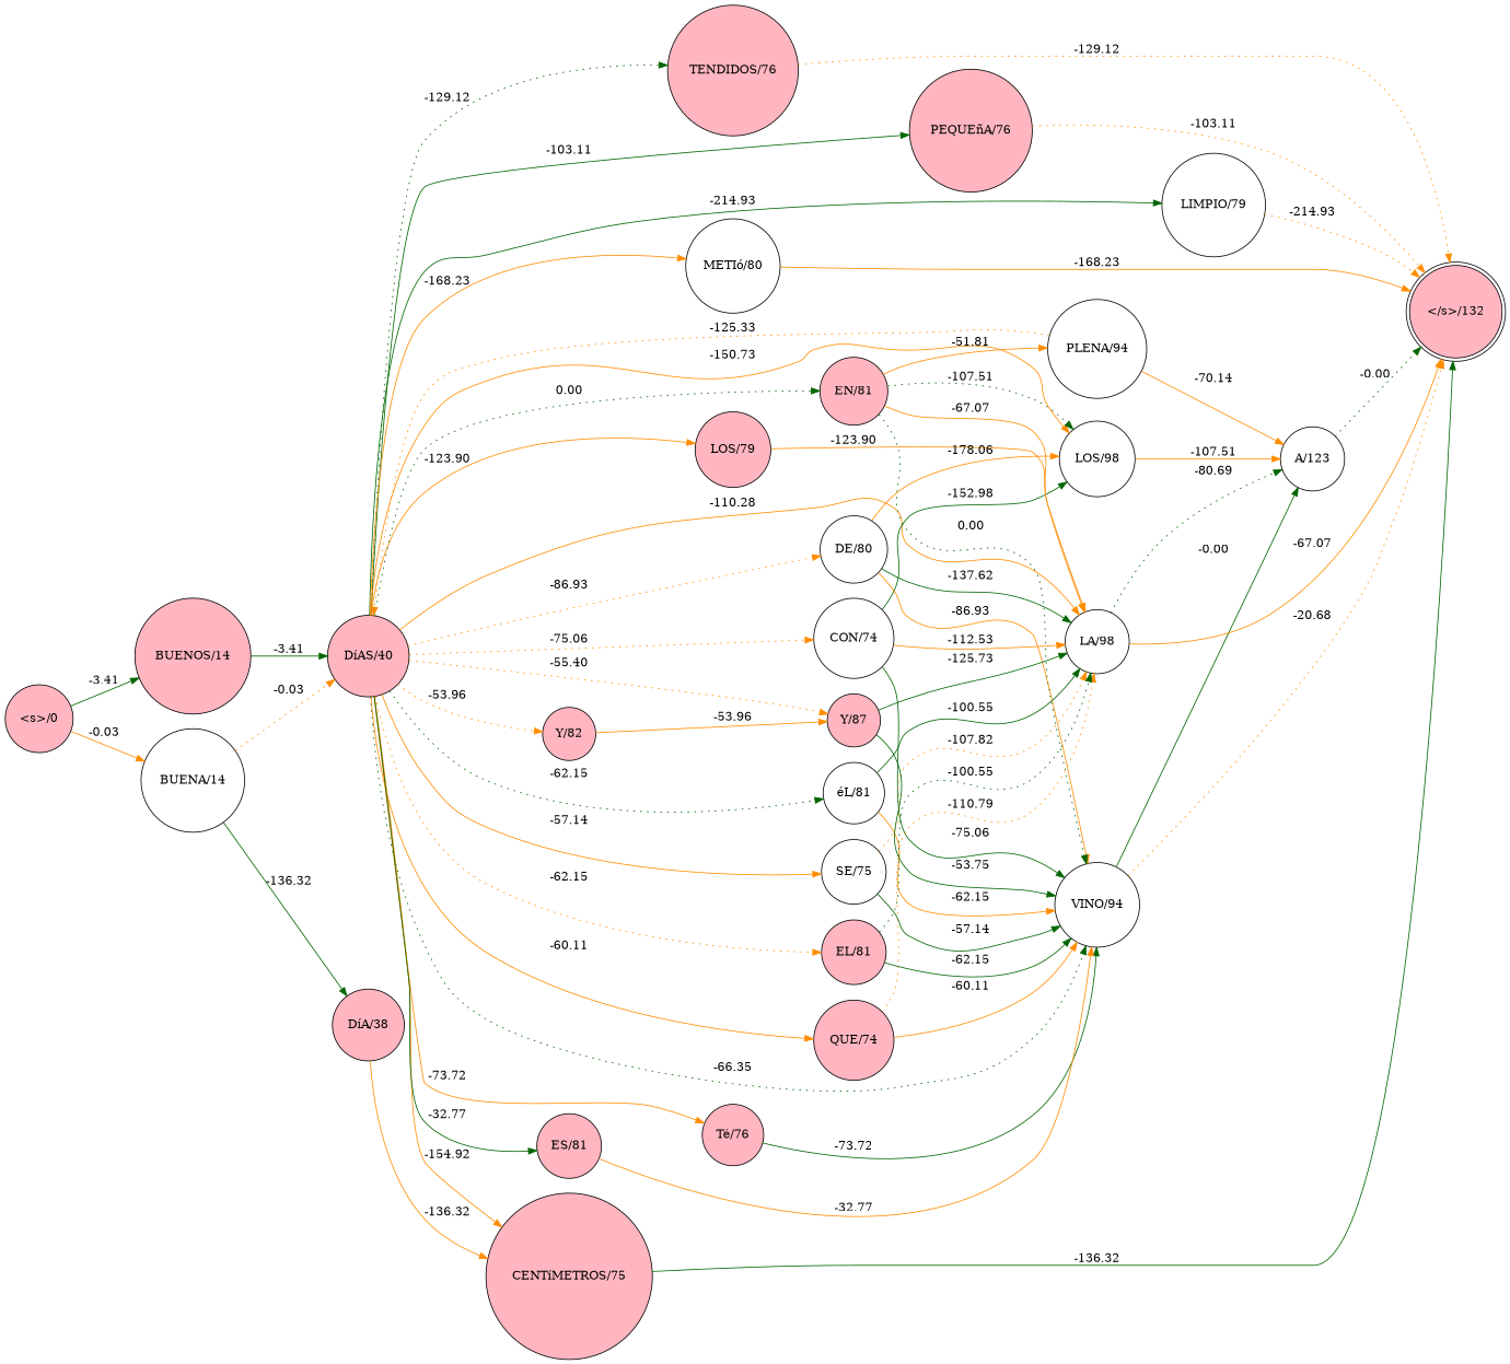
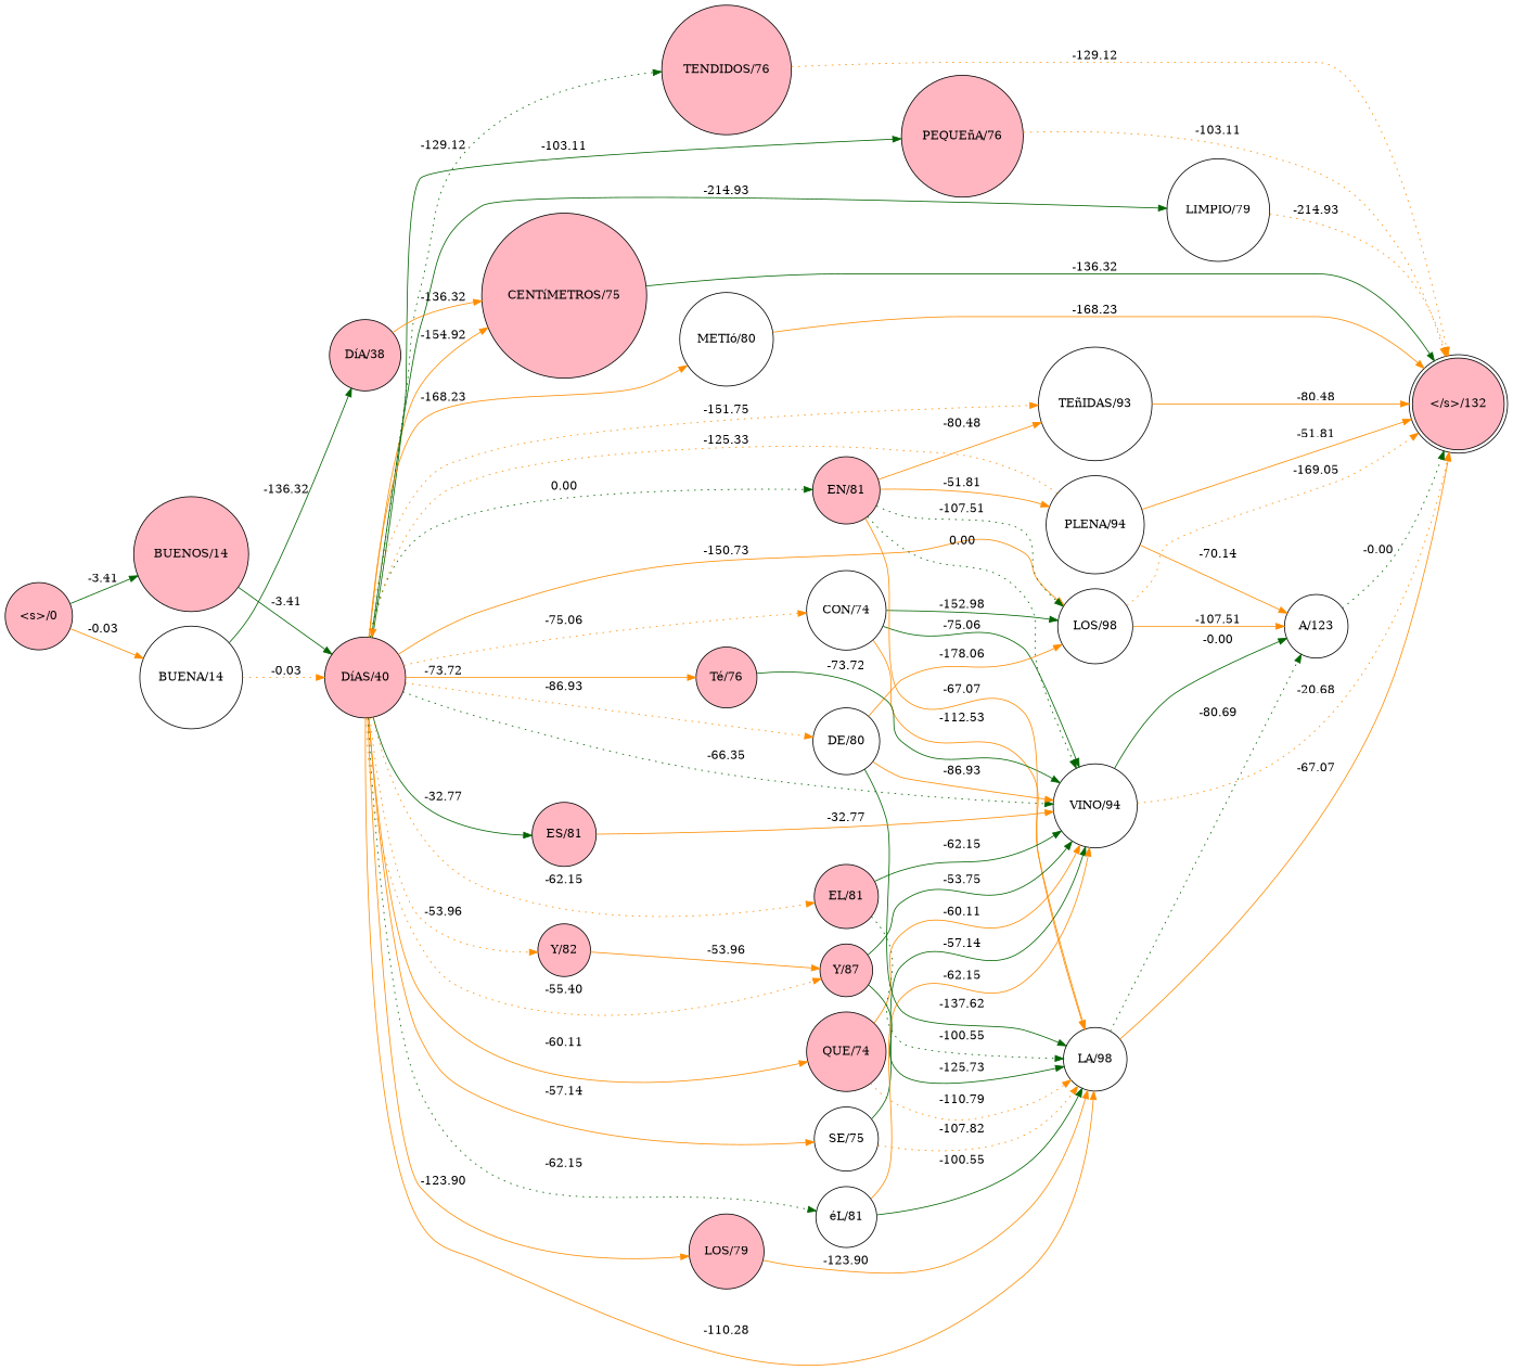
  digraph {
    rankdir=LR
    node [fillcolor=lightpink shape=circle style=filled]
    edge [color=darkorange style=solid]
    "<s>/0"
    "BUENOS/14"
    "BUENA/14" [fillcolor=white]
    "DíAS/40"
    "DíA/38"
    "CENTíMETROS/75"
    "CON/74" [fillcolor=white]
    "QUE/74"
    "SE/75" [fillcolor=white]
    "TENDIDOS/76"
    "PEQUEñA/76"
    "Té/76"
    "LIMPIO/79" [fillcolor=white]
    "LOS/79"
    "METIó/80" [fillcolor=white]
    "DE/80" [fillcolor=white]
    "éL/81" [fillcolor=white]
    "EN/81"
    "ES/81"
    "EL/81"
    "Y/82"
    "Y/87"
+   "TEñIDAS/93" [fillcolor=white]
    "VINO/94" [fillcolor=white]
    "LOS/98" [fillcolor=white]
    "LA/98" [fillcolor=white]
    "</s>/132" [shape=doublecircle]
    "PLENA/94" [fillcolor=white]
    "A/123" [fillcolor=white]
    "<s>/0" -> "BUENOS/14" [color=darkgreen label=-3.41]
    "<s>/0" -> "BUENA/14" [label=-0.03]
    "BUENOS/14" -> "DíAS/40" [color=darkgreen label=-3.41]
    "BUENA/14" -> "DíAS/40" [label=-0.03 style=dotted]
    "BUENA/14" -> "DíA/38" [color=darkgreen label=-136.32]
    "DíAS/40" -> "CENTíMETROS/75" [label=-154.92]
    "DíAS/40" -> "CON/74" [label=-75.06 style=dotted]
    "DíAS/40" -> "QUE/74" [label=-60.11]
    "DíAS/40" -> "SE/75" [label=-57.14]
    "DíAS/40" -> "TENDIDOS/76" [color=darkgreen label=-129.12 style=dotted]
    "DíAS/40" -> "PEQUEñA/76" [color=darkgreen label=-103.11]
    "DíAS/40" -> "Té/76" [label=-73.72]
    "DíAS/40" -> "LIMPIO/79" [color=darkgreen label=-214.93]
    "DíAS/40" -> "LOS/79" [label=-123.90]
    "DíAS/40" -> "METIó/80" [label=-168.23]
    "DíAS/40" -> "DE/80" [label=-86.93 style=dotted]
    "DíAS/40" -> "éL/81" [color=darkgreen label=-62.15 style=dotted]
    "DíAS/40" -> "EN/81" [color=darkgreen label=0.00 style=dotted]
    "DíAS/40" -> "ES/81" [color=darkgreen label=-32.77]
    "DíAS/40" -> "EL/81" [label=-62.15 style=dotted]
    "DíAS/40" -> "Y/82" [label=-53.96 style=dotted]
    "DíAS/40" -> "Y/87" [label=-55.40 style=dotted]
+   "DíAS/40" -> "TEñIDAS/93" [label=-151.75 style=dotted]
    "DíAS/40" -> "VINO/94" [color=darkgreen label=-66.35 style=dotted]
    "DíAS/40" -> "LOS/98" [label=-150.73]
    "DíAS/40" -> "LA/98" [label=-110.28]
    "DíA/38" -> "CENTíMETROS/75" [label=-136.32]
    "CENTíMETROS/75" -> "</s>/132" [color=darkgreen label=-136.32]
    "CON/74" -> "VINO/94" [color=darkgreen label=-75.06]
    "CON/74" -> "LOS/98" [color=darkgreen label=-152.98]
    "CON/74" -> "LA/98" [label=-112.53]
    "QUE/74" -> "VINO/94" [label=-60.11]
    "QUE/74" -> "LA/98" [label=-110.79 style=dotted]
    "SE/75" -> "VINO/94" [color=darkgreen label=-57.14]
    "SE/75" -> "LA/98" [label=-107.82 style=dotted]
    "TENDIDOS/76" -> "</s>/132" [label=-129.12 style=dotted]
    "PEQUEñA/76" -> "</s>/132" [label=-103.11 style=dotted]
    "Té/76" -> "VINO/94" [color=darkgreen label=-73.72]
    "LIMPIO/79" -> "</s>/132" [label=-214.93 style=dotted]
    "LOS/79" -> "LA/98" [label=-123.90]
    "METIó/80" -> "</s>/132" [label=-168.23]
    "DE/80" -> "VINO/94" [label=-86.93]
    "DE/80" -> "LOS/98" [label=-178.06]
    "DE/80" -> "LA/98" [color=darkgreen label=-137.62]
    "éL/81" -> "VINO/94" [label=-62.15]
    "éL/81" -> "LA/98" [color=darkgreen label=-100.55]
+   "EN/81" -> "TEñIDAS/93" [label=-80.48]
    "EN/81" -> "VINO/94" [color=darkgreen label=0.00 style=dotted]
    "EN/81" -> "LOS/98" [color=darkgreen label=-107.51 style=dotted]
    "EN/81" -> "LA/98" [label=-67.07]
    "EN/81" -> "PLENA/94" [label=-51.81]
    "ES/81" -> "VINO/94" [label=-32.77]
    "EL/81" -> "VINO/94" [color=darkgreen label=-62.15]
    "EL/81" -> "LA/98" [color=darkgreen label=-100.55 style=dotted]
    "Y/82" -> "Y/87" [label=-53.96]
    "Y/87" -> "VINO/94" [color=darkgreen label=-53.75]
    "Y/87" -> "LA/98" [color=darkgreen label=-125.73]
+   "TEñIDAS/93" -> "</s>/132" [label=-80.48]
    "VINO/94" -> "</s>/132" [label=-20.68 style=dotted]
    "VINO/94" -> "A/123" [color=darkgreen label=-0.00]
+   "LOS/98" -> "</s>/132" [label=-169.05 style=dotted]
    "LOS/98" -> "A/123" [label=-107.51]
    "LA/98" -> "</s>/132" [label=-67.07]
    "LA/98" -> "A/123" [color=darkgreen label=-80.69 style=dotted]
    "PLENA/94" -> "DíAS/40" [label=-125.33 style=dotted]
+   "PLENA/94" -> "</s>/132" [label=-51.81]
    "PLENA/94" -> "A/123" [label=-70.14]
    "A/123" -> "</s>/132" [color=darkgreen label=-0.00 style=dotted]
  }
